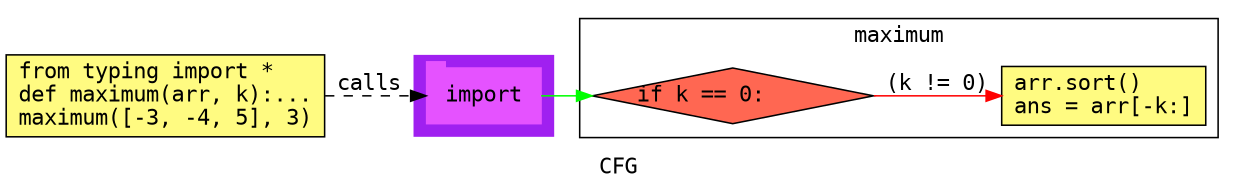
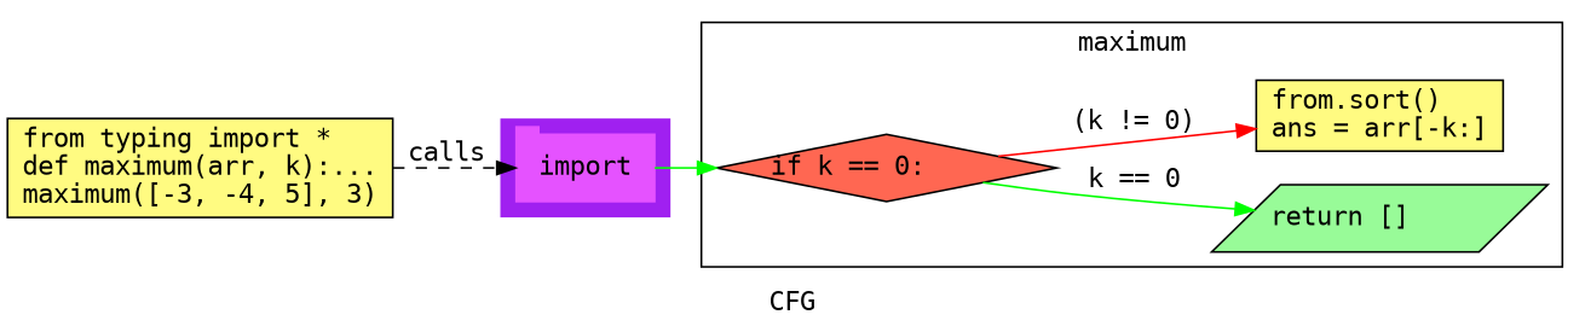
  digraph {
    compound=True
    fontname="DejaVu Sans Mono"
    label=CFG
    pack=False
    rankdir=LR
    ranksep=0.02
    node [fontname="DejaVu Sans Mono" shape=rectangle style="filled,solid" fillcolor="#FFFB81"]
    edge [color=green fontname="DejaVu Sans Mono"]
    n1 [color="#E552FF" height=0.5 label=import linenum="[9]" shape=tab style=filled width=1.0278 fillcolor=""]
    n2 [fillcolor="#FF6752" height=0.5 label="if k == 0:\l" linenum="[3]" shape=diamond width=2.5277]
-   n4 [height=0.52778 label="arr.sort()\lans = arr[-k:]\l" linenum="[5, 6]" width=1.8333]
+   n3 [fillcolor="#98fb98" height=0.5 label="return []\l" linenum="[4]" shape=parallelogram width=2.4088]
+   n4 [height=0.52778 label="from.sort()\lans = arr[-k:]\l" linenum="[5, 6]" width=1.8333]
    n5 [height=0.73611 label="from typing import *\ldef maximum(arr, k):...\lmaximum([-3, -4, 5], 3)\l" linenum="[1]" width=2.8611]
    subgraph cluster_1 {
      color=purple
      compound=true
      label=""
      shape=tab
      style=filled
      n1
    }
    subgraph cluster_2 {
      label=maximum
      n2
+     n3
      n4
      subgraph cluster_3 {
        color=purple
        compound=true
        label=""
        shape=tab
        style=filled
      }
    }
    n1 -> n2
+   n2 -> n3 [label="k == 0"]
    n2 -> n4 [color=red label="(k != 0)"]
    n5 -> n1 [label=calls style=dashed color=""]
  }
